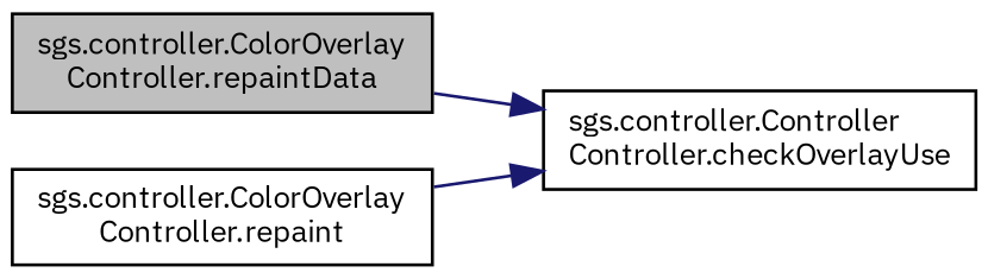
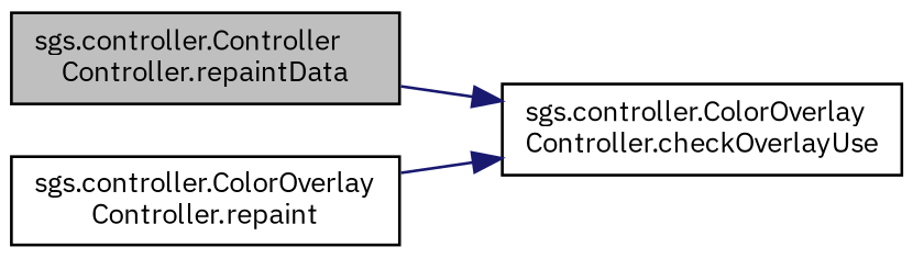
  digraph {
    fontname="IBM Plex Sans"
    rankdir=LR
    node [color=black fillcolor=white fontname="IBM Plex Sans" fontsize=10 shape=record style=filled]
    edge [color=midnightblue fontname="IBM Plex Sans" fontsize=10 labelfontname=Helvetica labelfontsize=10 style=solid]
-   n1 [fillcolor=grey75 fontcolor=black height=0.2 label="sgs.controller.ColorOverlay\lController.repaintData" width=0.4]
-   n2 [height=0.2 label="sgs.controller.Controller\lController.checkOverlayUse" width=0.4]
+   n1 [fillcolor=grey75 fontcolor=black height=0.2 label="sgs.controller.Controller\lController.repaintData" width=0.4]
+   n2 [height=0.2 label="sgs.controller.ColorOverlay\lController.checkOverlayUse" width=0.4]
    n3 [height=0.2 label="sgs.controller.ColorOverlay\lController.repaint" width=0.4]
    n1 -> n2
    n3 -> n2
  }
